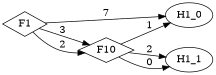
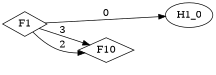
  digraph {
    rankdir=LR
-   n1 [label=H1_1]
    n2 [label=H1_0]
    n3 [label=F10 shape=diamond]
    n4 [label=F1 shape=diamond]
-   n3 -> n1 [label=2]
-   n3 -> n1 [label=0]
-   n3 -> n2 [label=1]
-   n4 -> n2 [label=7]
+   n4 -> n2 [label=0]
    n4 -> n3 [label=3]
    n4 -> n3 [label=2]
  }
